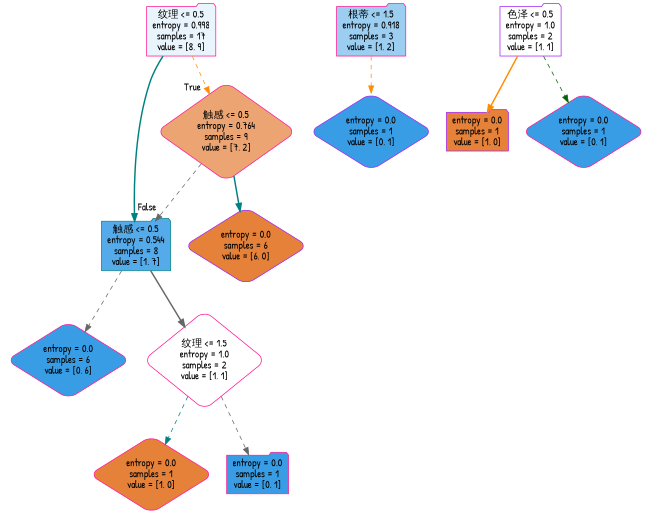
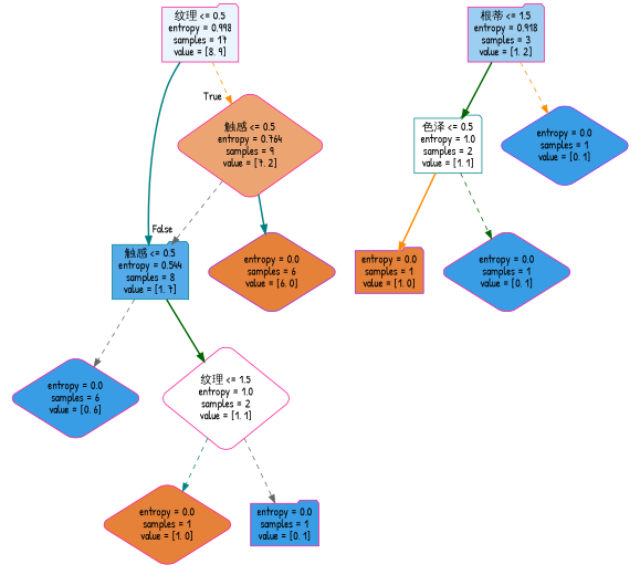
  digraph {
    fontname="Patrick Hand"
    node [color=deeppink fillcolor="#399de5" fontname="Patrick Hand" shape=diamond style="filled, rounded"]
    edge [color=gray40 fontname="Patrick Hand" style=dashed]
    n1 [fillcolor="#e9f4fc" label="纹理 <= 0.5\nentropy = 0.998\nsamples = 17\nvalue = [8, 9]" shape=folder]
    n2 [fillcolor="#eca572" label="触感 <= 0.5\nentropy = 0.764\nsamples = 9\nvalue = [7, 2]"]
    n3 [color=teal fillcolor="#55abe9" label="触感 <= 0.5\nentropy = 0.544\nsamples = 8\nvalue = [1, 7]" shape=folder]
    n4 [color=purple fillcolor="#e58139" label="entropy = 0.0\nsamples = 6\nvalue = [6, 0]"]
    n5 [label="entropy = 0.0\nsamples = 6\nvalue = [0, 6]"]
    n6 [fillcolor="#ffffff" label="纹理 <= 1.5\nentropy = 1.0\nsamples = 2\nvalue = [1, 1]"]
    n7 [fillcolor="#9ccef2" label="根蒂 <= 1.5\nentropy = 0.918\nsamples = 3\nvalue = [1, 2]" shape=folder]
-   n8 [color=purple fillcolor="#ffffff" label="色泽 <= 0.5\nentropy = 1.0\nsamples = 2\nvalue = [1, 1]" shape=folder]
+   n8 [color=teal fillcolor="#ffffff" label="色泽 <= 0.5\nentropy = 1.0\nsamples = 2\nvalue = [1, 1]" shape=folder]
    n9 [color=purple label="entropy = 0.0\nsamples = 1\nvalue = [0, 1]"]
    n10 [color=purple fillcolor="#e58139" label="entropy = 0.0\nsamples = 1\nvalue = [1, 0]" shape=folder]
    n11 [label="entropy = 0.0\nsamples = 1\nvalue = [0, 1]"]
    n12 [fillcolor="#e58139" label="entropy = 0.0\nsamples = 1\nvalue = [1, 0]"]
    n13 [label="entropy = 0.0\nsamples = 1\nvalue = [0, 1]" shape=folder]
    n1 -> n2 [color=darkorange headlabel=True labelangle=45 labeldistance=2.5]
    n1 -> n3 [color=teal headlabel=False labelangle=-45 labeldistance=2.5 style=bold]
    n2 -> n3
    n2 -> n4 [color=teal style=bold]
    n3 -> n5
-   n3 -> n6 [style=bold]
+   n3 -> n6 [color=darkgreen style=bold]
    n6 -> n12 [color=teal]
    n6 -> n13
+   n7 -> n8 [color=darkgreen style=bold]
    n7 -> n9 [color=darkorange]
    n8 -> n10 [color=darkorange style=bold]
    n8 -> n11 [color=darkgreen]
  }
